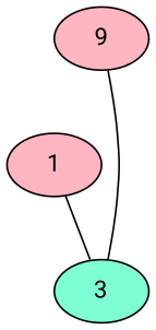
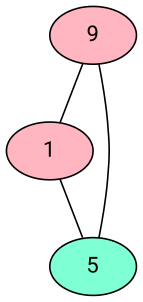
  strict graph {
    fontname="Roboto Mono"
    node [fillcolor=lightpink fontname="Roboto Mono" style=filled]
    edge [fontname="Roboto Mono"]
    n1 [index=0 label=9]
    1 [index=1]
-   3 [fillcolor=aquamarine index=3]
+   3 [fillcolor=aquamarine index=3 label=5]
+   n1 -- 1
    n1 -- 3
    1 -- 3
  }
